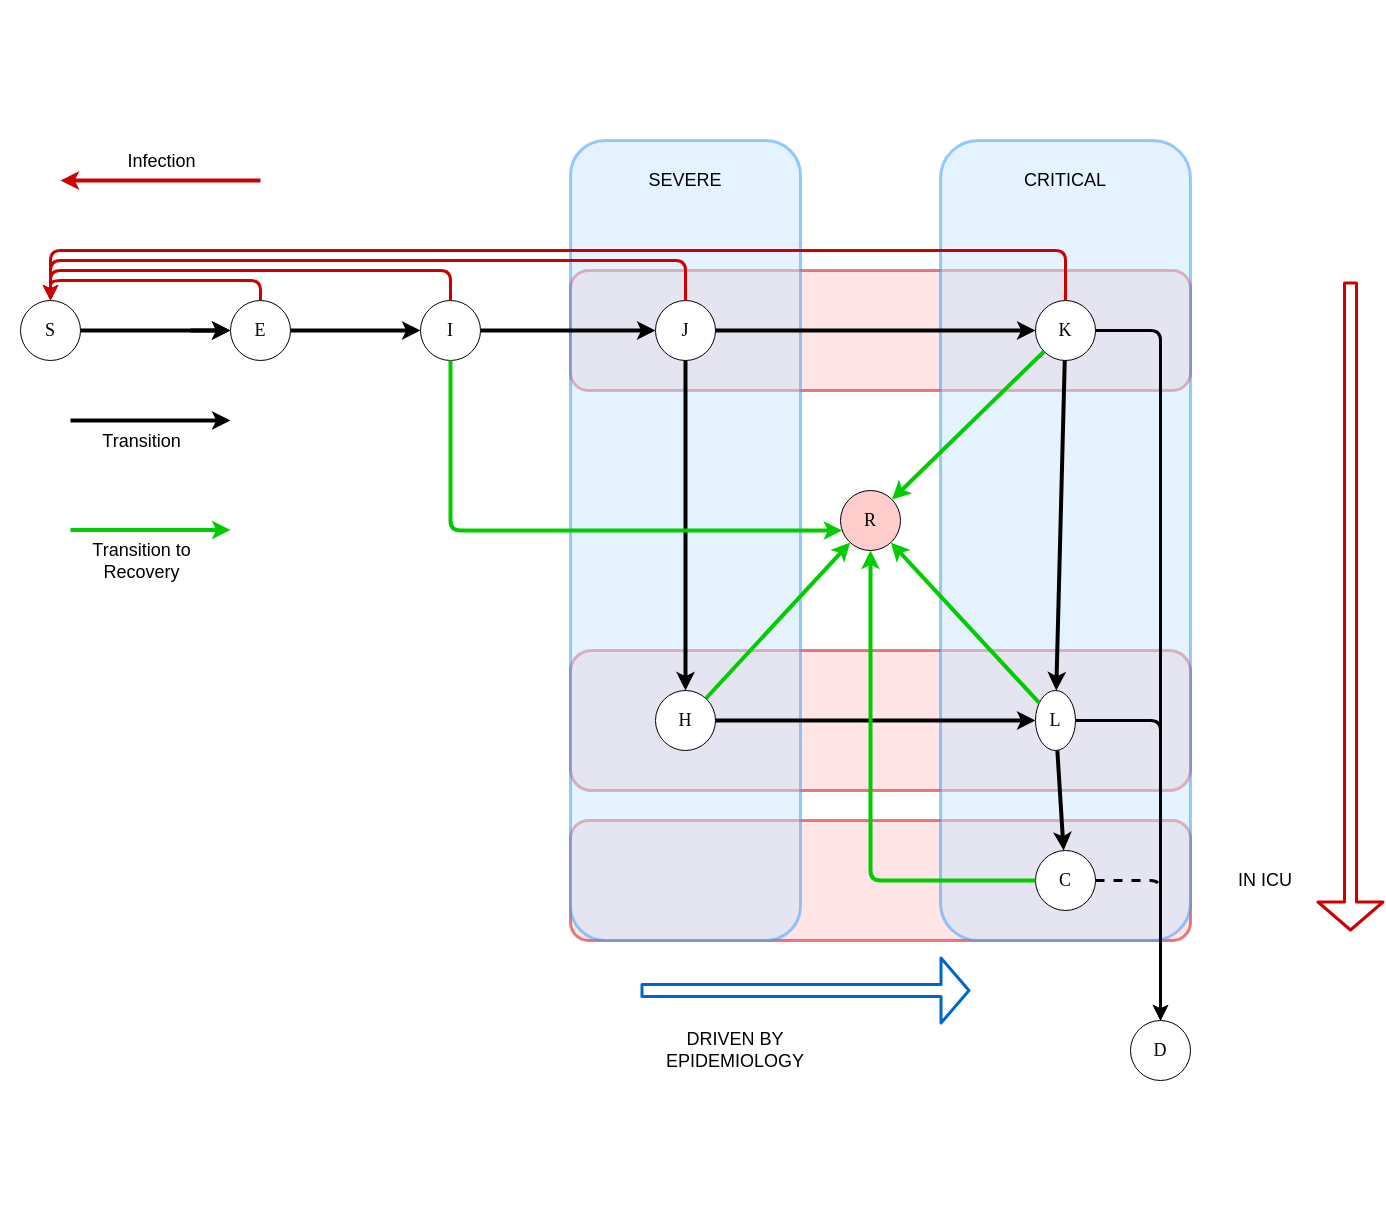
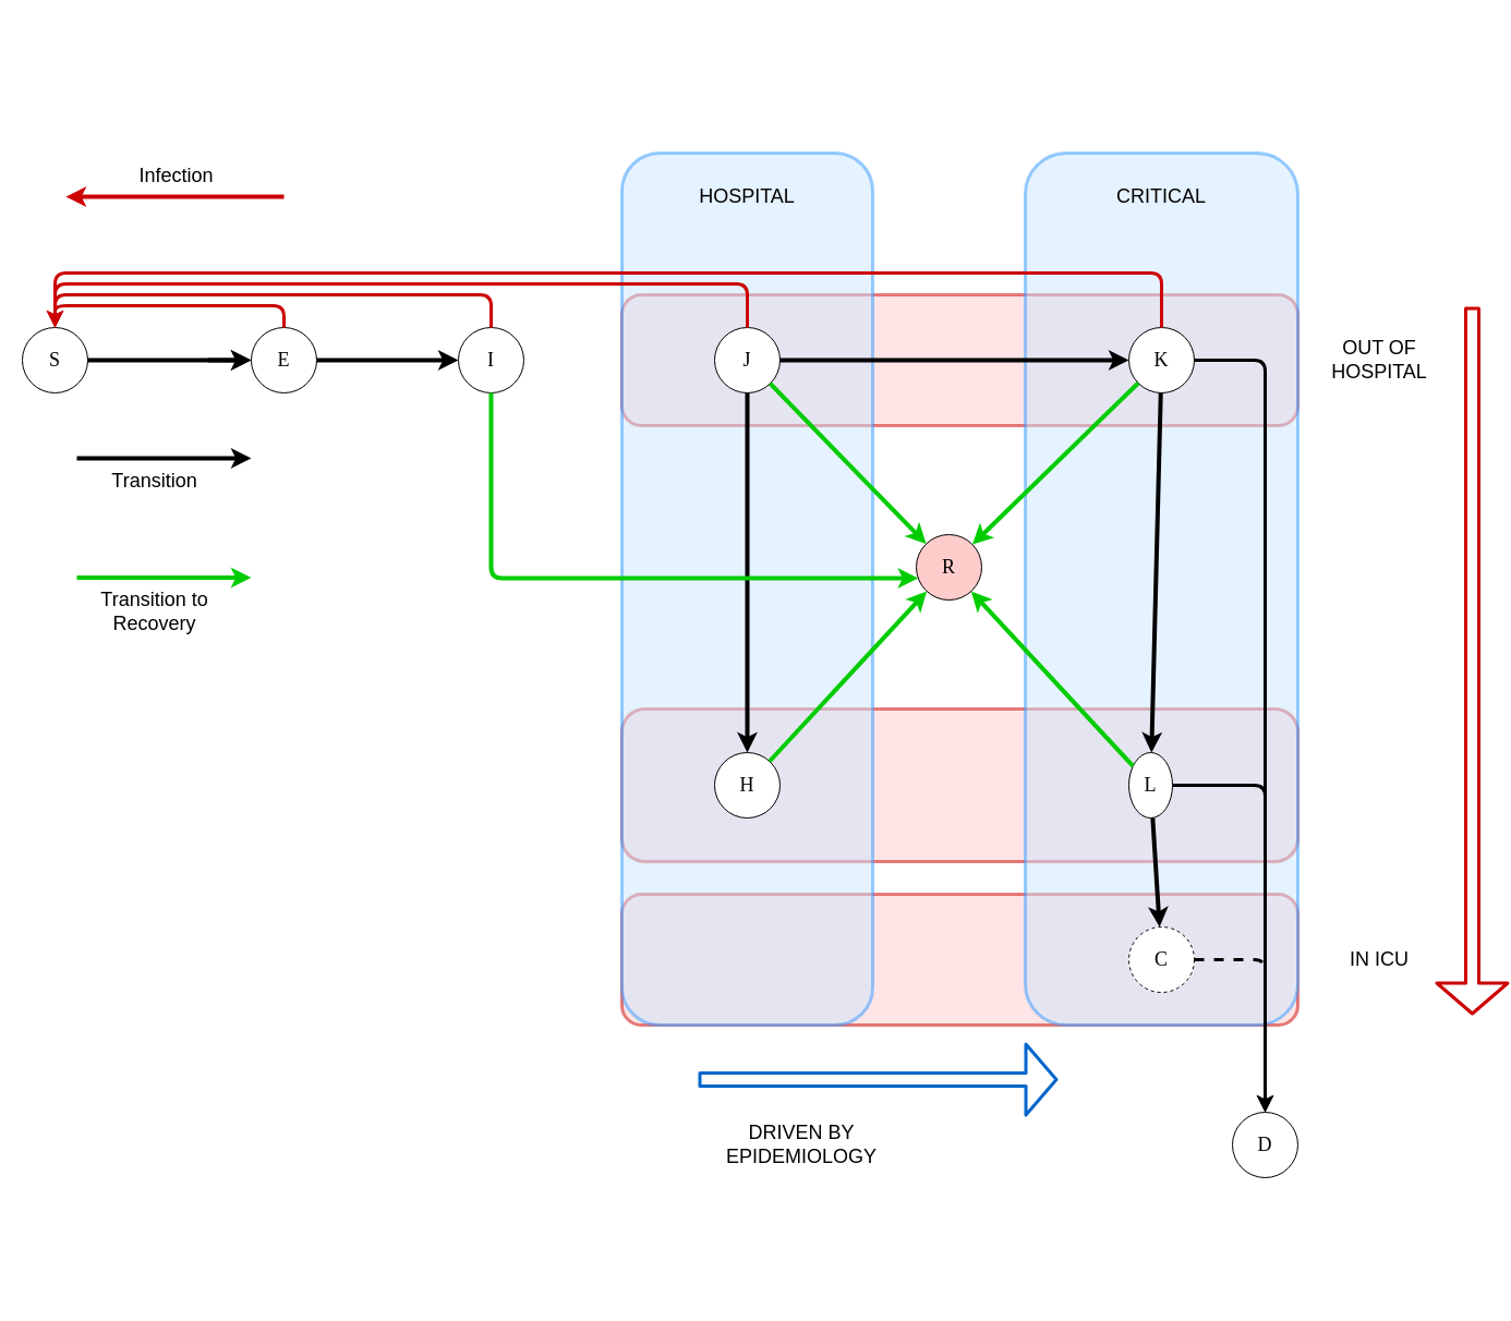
  <mxCell id="0" />
  <mxCell id="1" parent="0" />
  <mxCell id="2" value="" style="rounded=1;whiteSpace=wrap;html=1;fontSize=18;strokeWidth=3;strokeColor=#CC0000;fillColor=#FFCCCC;rotation=90;opacity=50;" parent="1" vertex="1"><mxGeometry x="820" y="570" width="120" height="620" as="geometry" /></mxCell>
  <mxCell id="3" value="" style="rounded=1;whiteSpace=wrap;html=1;fontSize=18;strokeWidth=3;strokeColor=#CC0000;fillColor=#FFCCCC;rotation=90;opacity=50;" parent="1" vertex="1"><mxGeometry x="810" y="410" width="140" height="620" as="geometry" /></mxCell>
  <mxCell id="4" value="" style="rounded=1;whiteSpace=wrap;html=1;fontSize=18;strokeWidth=3;strokeColor=#CC0000;fillColor=#FFCCCC;rotation=90;opacity=50;" parent="1" vertex="1"><mxGeometry x="820" y="20" width="120" height="620" as="geometry" /></mxCell>
  <mxCell id="5" value="" style="rounded=1;whiteSpace=wrap;html=1;fontSize=18;strokeWidth=3;strokeColor=#3399FF;fillColor=#CCE5FF;opacity=50;" parent="1" vertex="1"><mxGeometry x="940" y="140" width="250" height="800" as="geometry" /></mxCell>
  <mxCell id="6" value="CRITICAL" style="text;html=1;strokeColor=none;fillColor=none;align=center;verticalAlign=middle;whiteSpace=wrap;rounded=0;fontSize=18;" parent="1" vertex="1"><mxGeometry x="1015" y="160" width="100" height="40" as="geometry" /></mxCell>
  <mxCell id="7" value="" style="rounded=1;whiteSpace=wrap;html=1;fontSize=18;strokeWidth=3;strokeColor=#3399FF;fillColor=#CCE5FF;opacity=50;" parent="1" vertex="1"><mxGeometry x="570" y="140" width="230" height="800" as="geometry" /></mxCell>
  <mxCell id="8" value="S" style="ellipse;whiteSpace=wrap;html=1;aspect=fixed;fontFamily=Verdana;fontSize=18;" parent="1" vertex="1"><mxGeometry x="20" y="300" width="60" height="60" as="geometry" /></mxCell>
  <mxCell id="9" value="J" style="ellipse;whiteSpace=wrap;html=1;aspect=fixed;fontFamily=Verdana;fontSize=18;" parent="1" vertex="1"><mxGeometry x="655" y="300" width="60" height="60" as="geometry" /></mxCell>
  <mxCell id="10" value="H" style="ellipse;whiteSpace=wrap;html=1;aspect=fixed;fontFamily=Verdana;fontSize=18;" parent="1" vertex="1"><mxGeometry x="655" y="690" width="60" height="60" as="geometry" /></mxCell>
- <mxCell id="11" value="C" style="ellipse;whiteSpace=wrap;html=1;aspect=fixed;fontFamily=Verdana;fontSize=18;" parent="1" vertex="1"><mxGeometry x="1035" y="850" width="60" height="60" as="geometry" /></mxCell>
+ <mxCell id="11" value="C" style="ellipse;whiteSpace=wrap;html=1;aspect=fixed;fontFamily=Verdana;fontSize=18;dashed=1;" parent="1" vertex="1"><mxGeometry x="1035" y="850" width="60" height="60" as="geometry" /></mxCell>
  <mxCell id="12" value="L" style="ellipse;whiteSpace=wrap;html=1;aspect=fixed;fontFamily=Verdana;fontSize=18;" parent="1" vertex="1"><mxGeometry x="1035" y="690" width="40" height="60" as="geometry" /></mxCell>
  <mxCell id="13" value="D" style="ellipse;whiteSpace=wrap;html=1;aspect=fixed;fontFamily=Verdana;fontSize=18;" parent="1" vertex="1"><mxGeometry x="1130" y="1020" width="60" height="60" as="geometry" /></mxCell>
  <mxCell id="14" value="" style="endArrow=classic;html=1;fontFamily=Verdana;fontSize=18;strokeWidth=4;entryX=0;entryY=0.5;entryDx=0;entryDy=0;exitX=1;exitY=0.5;exitDx=0;exitDy=0;" parent="1" source="8" target="23" edge="1"><mxGeometry width="50" height="50" relative="1" as="geometry"><mxPoint x="30" y="620" as="sourcePoint" /><mxPoint x="80" y="570" as="targetPoint" /></mxGeometry></mxCell>
- <mxCell id="15" value="" style="endArrow=classic;html=1;fontFamily=Verdana;fontSize=18;strokeWidth=4;entryX=0;entryY=0.5;entryDx=0;entryDy=0;" parent="1" source="48" target="9" edge="1"><mxGeometry width="50" height="50" relative="1" as="geometry"><mxPoint x="370" y="370" as="sourcePoint" /><mxPoint x="320" y="380" as="targetPoint" /></mxGeometry></mxCell>
  <mxCell id="16" value="" style="endArrow=classic;html=1;fontFamily=Verdana;fontSize=18;strokeWidth=4;" parent="1" source="9" target="10" edge="1"><mxGeometry width="50" height="50" relative="1" as="geometry"><mxPoint x="590" y="370" as="sourcePoint" /><mxPoint x="540" y="380" as="targetPoint" /></mxGeometry></mxCell>
- <mxCell id="17" value="" style="endArrow=classic;html=1;fontFamily=Verdana;fontSize=18;strokeWidth=4;entryX=0;entryY=0.5;entryDx=0;entryDy=0;exitX=1;exitY=0.5;exitDx=0;exitDy=0;" parent="1" source="10" target="12" edge="1"><mxGeometry width="50" height="50" relative="1" as="geometry"><mxPoint x="600" y="568" as="sourcePoint" /><mxPoint x="671" y="568" as="targetPoint" /></mxGeometry></mxCell>
  <mxCell id="18" value="" style="endArrow=classic;html=1;fontFamily=Verdana;fontSize=18;strokeWidth=4;" parent="1" source="12" target="11" edge="1"><mxGeometry width="50" height="50" relative="1" as="geometry"><mxPoint x="1070" y="630" as="sourcePoint" /><mxPoint x="1020" y="640" as="targetPoint" /></mxGeometry></mxCell>
  <mxCell id="19" value="" style="endArrow=classic;html=1;fontFamily=Verdana;fontSize=18;strokeWidth=4;" parent="1" edge="1"><mxGeometry width="50" height="50" relative="1" as="geometry"><mxPoint x="70" y="420" as="sourcePoint" /><mxPoint x="230" y="420" as="targetPoint" /></mxGeometry></mxCell>
  <mxCell id="20" value="Transition" style="text;html=1;align=center;verticalAlign=middle;resizable=0;points=[];labelBackgroundColor=#ffffff;fontSize=18;" parent="19" vertex="1" connectable="0"><mxGeometry x="-0.225" y="-6" relative="1" as="geometry"><mxPoint x="8" y="14" as="offset" /></mxGeometry></mxCell>
  <mxCell id="21" value="" style="endArrow=classic;html=1;fontFamily=Verdana;fontSize=18;strokeWidth=4;strokeColor=#CC0000;" parent="1" edge="1"><mxGeometry width="50" height="50" relative="1" as="geometry"><mxPoint x="260" y="180" as="sourcePoint" /><mxPoint x="60" y="180" as="targetPoint" /></mxGeometry></mxCell>
  <mxCell id="22" value="Infection" style="text;html=1;align=center;verticalAlign=middle;resizable=0;points=[];labelBackgroundColor=#ffffff;fontSize=18;" parent="21" vertex="1" connectable="0"><mxGeometry x="-0.225" y="-6" relative="1" as="geometry"><mxPoint x="-22" y="-14" as="offset" /></mxGeometry></mxCell>
  <mxCell id="23" value="E" style="ellipse;whiteSpace=wrap;html=1;aspect=fixed;fontFamily=Verdana;fontSize=18;" parent="1" vertex="1"><mxGeometry x="230" y="300" width="60" height="60" as="geometry" /></mxCell>
  <mxCell id="24" value="" style="endArrow=classic;html=1;fontFamily=Verdana;fontSize=18;strokeWidth=4;entryX=0;entryY=0.5;entryDx=0;entryDy=0;" parent="1" target="23" edge="1"><mxGeometry width="50" height="50" relative="1" as="geometry"><mxPoint x="190" y="330" as="sourcePoint" /><mxPoint x="340" y="330" as="targetPoint" /></mxGeometry></mxCell>
  <mxCell id="25" value="K" style="ellipse;whiteSpace=wrap;html=1;aspect=fixed;fontFamily=Verdana;fontSize=18;" parent="1" vertex="1"><mxGeometry x="1035" y="300" width="60" height="60" as="geometry" /></mxCell>
  <mxCell id="26" value="" style="endArrow=classic;html=1;fontFamily=Verdana;fontSize=18;strokeWidth=4;" parent="1" source="9" target="25" edge="1"><mxGeometry width="50" height="50" relative="1" as="geometry"><mxPoint x="660" y="370" as="sourcePoint" /><mxPoint x="660" y="460" as="targetPoint" /></mxGeometry></mxCell>
- <mxCell id="27" value="SEVERE" style="text;html=1;strokeColor=none;fillColor=none;align=center;verticalAlign=middle;whiteSpace=wrap;rounded=0;fontSize=18;" parent="1" vertex="1"><mxGeometry x="635" y="160" width="100" height="40" as="geometry" /></mxCell>
+ <mxCell id="27" value="HOSPITAL" style="text;html=1;strokeColor=none;fillColor=none;align=center;verticalAlign=middle;whiteSpace=wrap;rounded=0;fontSize=18;" parent="1" vertex="1"><mxGeometry x="635" y="160" width="100" height="40" as="geometry" /></mxCell>
+ <mxCell id="28" value="OUT OF HOSPITAL" style="text;html=1;strokeColor=none;fillColor=none;align=center;verticalAlign=middle;whiteSpace=wrap;rounded=0;fontSize=18;" parent="1" vertex="1"><mxGeometry x="1190" y="300" width="150" height="60" as="geometry" /></mxCell>
  <mxCell id="29" value="IN ICU" style="text;html=1;strokeColor=none;fillColor=none;align=center;verticalAlign=middle;whiteSpace=wrap;rounded=0;fontSize=18;" parent="1" vertex="1"><mxGeometry x="1190" y="850" width="150" height="60" as="geometry" /></mxCell>
  <mxCell id="30" value="" style="endArrow=classic;html=1;fontFamily=Verdana;fontSize=18;strokeWidth=4;" parent="1" source="25" target="12" edge="1"><mxGeometry width="50" height="50" relative="1" as="geometry"><mxPoint x="920" y="370" as="sourcePoint" /><mxPoint x="920" y="490" as="targetPoint" /></mxGeometry></mxCell>
  <mxCell id="31" value="" style="edgeStyle=segmentEdgeStyle;endArrow=classic;html=1;strokeColor=#000000;strokeWidth=3;fontSize=18;rounded=1;dashed=1;" parent="1" source="11" target="13" edge="1"><mxGeometry width="50" height="50" relative="1" as="geometry"><mxPoint x="390" y="1110" as="sourcePoint" /><mxPoint x="440" y="1060" as="targetPoint" /></mxGeometry></mxCell>
  <mxCell id="32" value="" style="edgeStyle=segmentEdgeStyle;endArrow=classic;html=1;strokeColor=#000000;strokeWidth=3;fontSize=18;rounded=1;" parent="1" source="12" target="13" edge="1"><mxGeometry width="50" height="50" relative="1" as="geometry"><mxPoint x="890" y="890" as="sourcePoint" /><mxPoint x="990" y="1070" as="targetPoint" /></mxGeometry></mxCell>
  <mxCell id="33" value="" style="edgeStyle=segmentEdgeStyle;endArrow=classic;html=1;strokeColor=#000000;strokeWidth=3;fontSize=18;rounded=1;" parent="1" source="25" target="13" edge="1"><mxGeometry width="50" height="50" relative="1" as="geometry"><mxPoint x="890" y="520" as="sourcePoint" /><mxPoint x="990" y="870" as="targetPoint" /></mxGeometry></mxCell>
  <mxCell id="34" value="R" style="ellipse;whiteSpace=wrap;html=1;aspect=fixed;fontFamily=Verdana;fontSize=18;fillColor=#ffcccc;" parent="1" vertex="1"><mxGeometry x="840" y="490" width="60" height="60" as="geometry" /></mxCell>
  <mxCell id="35" value="" style="edgeStyle=segmentEdgeStyle;endArrow=classic;html=1;strokeColor=#CC0000;strokeWidth=3;fontSize=18;" parent="1" source="23" target="8" edge="1"><mxGeometry width="50" height="50" relative="1" as="geometry"><mxPoint x="110" y="790" as="sourcePoint" /><mxPoint x="160" y="740" as="targetPoint" /><Array as="points"><mxPoint x="260" y="280" /><mxPoint x="50" y="280" /></Array></mxGeometry></mxCell>
  <mxCell id="36" value="" style="edgeStyle=segmentEdgeStyle;endArrow=classic;html=1;strokeColor=#CC0000;strokeWidth=3;fontSize=18;" parent="1" source="9" target="8" edge="1"><mxGeometry width="50" height="50" relative="1" as="geometry"><mxPoint x="450" y="310" as="sourcePoint" /><mxPoint x="240" y="310" as="targetPoint" /><Array as="points"><mxPoint x="685" y="260" /><mxPoint x="50" y="260" /></Array></mxGeometry></mxCell>
  <mxCell id="37" value="" style="edgeStyle=segmentEdgeStyle;endArrow=classic;html=1;strokeColor=#CC0000;strokeWidth=3;fontSize=18;" parent="1" source="25" target="8" edge="1"><mxGeometry width="50" height="50" relative="1" as="geometry"><mxPoint x="460" y="320" as="sourcePoint" /><mxPoint x="250" y="320" as="targetPoint" /><Array as="points"><mxPoint x="1065" y="250" /><mxPoint x="50" y="250" /></Array></mxGeometry></mxCell>
  <mxCell id="38" value="" style="shape=flexArrow;endArrow=classic;html=1;strokeColor=#0066CC;strokeWidth=3;fontSize=18;endWidth=50;endSize=8.33;" parent="1" edge="1"><mxGeometry width="50" height="50" relative="1" as="geometry"><mxPoint x="640" y="990" as="sourcePoint" /><mxPoint x="970" y="990" as="targetPoint" /></mxGeometry></mxCell>
  <mxCell id="39" value="DRIVEN BY EPIDEMIOLOGY" style="text;html=1;strokeColor=none;fillColor=none;align=center;verticalAlign=middle;whiteSpace=wrap;rounded=0;fontSize=18;" parent="1" vertex="1"><mxGeometry x="660" y="1020" width="150" height="60" as="geometry" /></mxCell>
  <mxCell id="40" value="" style="shape=flexArrow;endArrow=classic;html=1;strokeColor=#CC0000;strokeWidth=3;fontSize=18;endWidth=50;endSize=8.33;" parent="1" edge="1"><mxGeometry width="50" height="50" relative="1" as="geometry"><mxPoint x="1350" y="281" as="sourcePoint" /><mxPoint x="1350" y="931" as="targetPoint" /></mxGeometry></mxCell>
+ <mxCell id="41" value="" style="endArrow=classic;html=1;fontFamily=Verdana;fontSize=18;strokeWidth=4;strokeColor=#00CC00;" edge="1" parent="1" source="9" target="34"><mxGeometry width="50" height="50" relative="1" as="geometry"><mxPoint x="480" y="340" as="sourcePoint" /><mxPoint x="630" y="340" as="targetPoint" /></mxGeometry></mxCell>
  <mxCell id="42" value="" style="endArrow=classic;html=1;fontFamily=Verdana;fontSize=18;strokeWidth=4;strokeColor=#00CC00;" edge="1" parent="1" source="25" target="34"><mxGeometry width="50" height="50" relative="1" as="geometry"><mxPoint x="677.157" y="364.61" as="sourcePoint" /><mxPoint x="782.796" y="515.423" as="targetPoint" /></mxGeometry></mxCell>
  <mxCell id="43" value="" style="endArrow=classic;html=1;fontFamily=Verdana;fontSize=18;strokeWidth=4;strokeColor=#00CC00;" edge="1" parent="1" source="10" target="34"><mxGeometry width="50" height="50" relative="1" as="geometry"><mxPoint x="677.157" y="364.61" as="sourcePoint" /><mxPoint x="782.796" y="515.423" as="targetPoint" /></mxGeometry></mxCell>
  <mxCell id="44" value="" style="endArrow=classic;html=1;fontFamily=Verdana;fontSize=18;strokeWidth=4;strokeColor=#00CC00;" edge="1" parent="1" source="12" target="34"><mxGeometry width="50" height="50" relative="1" as="geometry"><mxPoint x="687.157" y="374.61" as="sourcePoint" /><mxPoint x="792.796" y="525.423" as="targetPoint" /></mxGeometry></mxCell>
- <mxCell id="45" value="" style="edgeStyle=segmentEdgeStyle;endArrow=classic;html=1;strokeColor=#00CC00;strokeWidth=4;fontSize=18;rounded=1;" edge="1" parent="1" source="11" target="34"><mxGeometry width="50" height="50" relative="1" as="geometry"><mxPoint x="980" y="720" as="sourcePoint" /><mxPoint x="735" y="780" as="targetPoint" /></mxGeometry></mxCell>
  <mxCell id="46" value="" style="endArrow=classic;html=1;fontFamily=Verdana;fontSize=18;strokeWidth=4;strokeColor=#00CC00;" edge="1" parent="1"><mxGeometry width="50" height="50" relative="1" as="geometry"><mxPoint x="70" y="529.5" as="sourcePoint" /><mxPoint x="230" y="529.5" as="targetPoint" /></mxGeometry></mxCell>
  <mxCell id="47" value="Transition to &lt;br&gt;Recovery" style="text;html=1;align=center;verticalAlign=middle;resizable=0;points=[];labelBackgroundColor=#ffffff;fontSize=18;" vertex="1" connectable="0" parent="46"><mxGeometry x="-0.225" y="-6" relative="1" as="geometry"><mxPoint x="8" y="24.5" as="offset" /></mxGeometry></mxCell>
  <mxCell id="48" value="I" style="ellipse;whiteSpace=wrap;html=1;aspect=fixed;fontFamily=Verdana;fontSize=18;" vertex="1" parent="1"><mxGeometry x="420" y="300" width="60" height="60" as="geometry" /></mxCell>
  <mxCell id="49" value="" style="endArrow=classic;html=1;fontFamily=Verdana;fontSize=18;strokeWidth=4;entryX=0;entryY=0.5;entryDx=0;entryDy=0;" edge="1" parent="1" source="23" target="48"><mxGeometry width="50" height="50" relative="1" as="geometry"><mxPoint x="290" y="330" as="sourcePoint" /><mxPoint x="620" y="330" as="targetPoint" /></mxGeometry></mxCell>
  <mxCell id="50" value="" style="edgeStyle=segmentEdgeStyle;endArrow=classic;html=1;strokeColor=#CC0000;strokeWidth=3;fontSize=18;" edge="1" parent="1" source="48" target="8"><mxGeometry width="50" height="50" relative="1" as="geometry"><mxPoint x="270" y="310" as="sourcePoint" /><mxPoint x="60" y="310" as="targetPoint" /><Array as="points"><mxPoint x="450" y="270" /><mxPoint x="50" y="270" /></Array></mxGeometry></mxCell>
  <mxCell id="51" value="" style="edgeStyle=segmentEdgeStyle;endArrow=classic;html=1;strokeColor=#00CC00;strokeWidth=4;fontSize=18;rounded=1;" edge="1" parent="1" source="48" target="34"><mxGeometry width="50" height="50" relative="1" as="geometry"><mxPoint x="920" y="890" as="sourcePoint" /><mxPoint x="800" y="570" as="targetPoint" /><Array as="points"><mxPoint x="450" y="530" /></Array></mxGeometry></mxCell>
